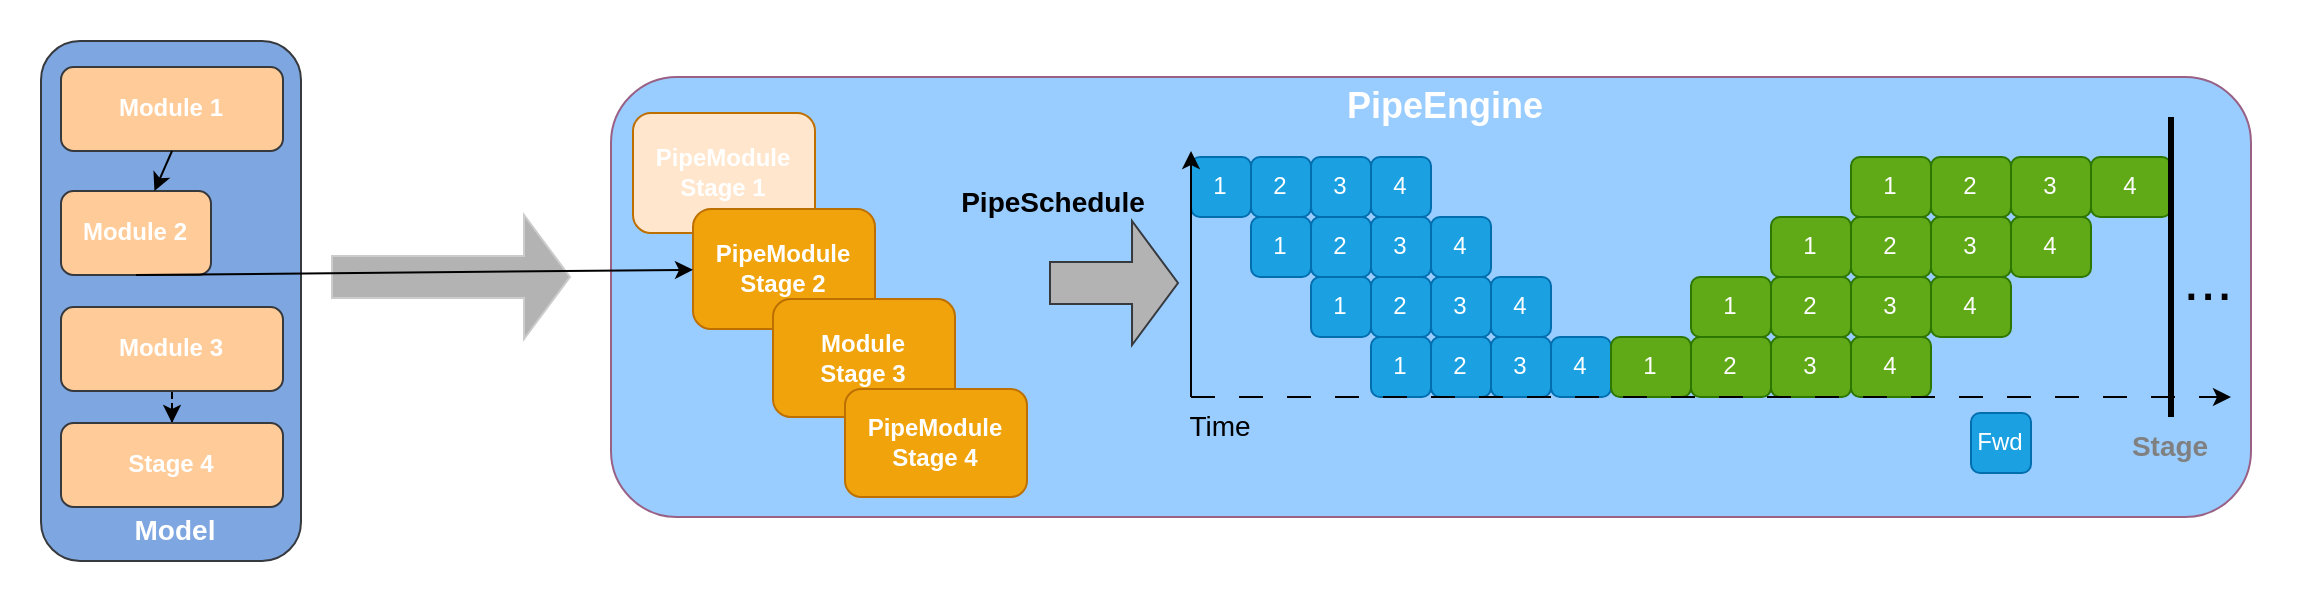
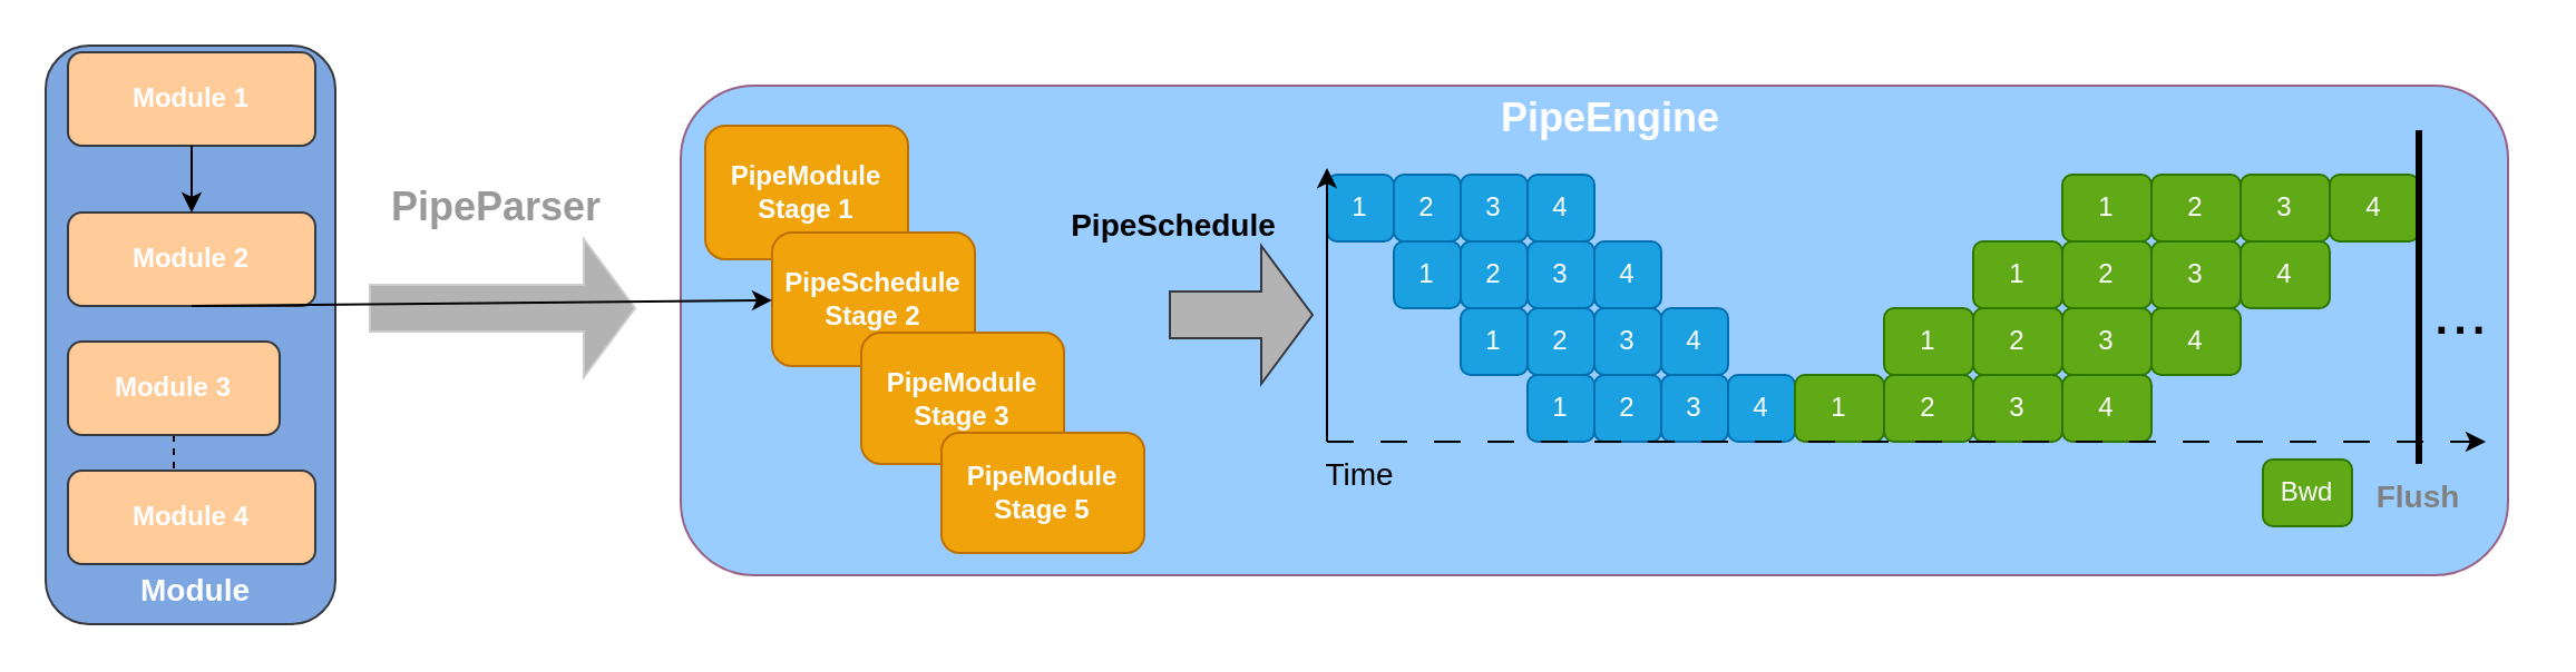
  <mxCell id="0" />
  <mxCell id="1" parent="0" />
  <mxCell id="2" value="" style="rounded=1;whiteSpace=wrap;html=1;fillColor=#7EA6E0;strokeColor=#36393d;" vertex="1" parent="1"><mxGeometry x="20" y="20" width="130" height="260" as="geometry" /></mxCell>
  <mxCell id="3" value="&lt;div&gt;&lt;b&gt;&lt;font color=&quot;#ffffff&quot;&gt;PipeEngine&lt;/font&gt;&lt;/b&gt;&lt;/div&gt;" style="rounded=1;whiteSpace=wrap;html=1;fillColor=#99CCFF;gradientColor=none;strokeColor=#996185;" vertex="1" parent="1"><mxGeometry x="305" y="38" width="820" height="220" as="geometry" /></mxCell>
  <mxCell id="4" value="1" style="rounded=1;whiteSpace=wrap;html=1;fillColor=#1ba1e2;strokeColor=#006EAF;fontColor=#ffffff;" vertex="1" parent="1"><mxGeometry x="595" y="78" width="30" height="30" as="geometry" /></mxCell>
  <mxCell id="5" value="2" style="rounded=1;whiteSpace=wrap;html=1;fillColor=#1ba1e2;strokeColor=#006EAF;fontColor=#ffffff;" vertex="1" parent="1"><mxGeometry x="625" y="78" width="30" height="30" as="geometry" /></mxCell>
  <mxCell id="6" value="3" style="rounded=1;whiteSpace=wrap;html=1;fillColor=#1ba1e2;strokeColor=#006EAF;fontColor=#ffffff;" vertex="1" parent="1"><mxGeometry x="655" y="78" width="30" height="30" as="geometry" /></mxCell>
  <mxCell id="7" value="4" style="rounded=1;whiteSpace=wrap;html=1;fillColor=#1ba1e2;strokeColor=#006EAF;fontColor=#ffffff;" vertex="1" parent="1"><mxGeometry x="685" y="78" width="30" height="30" as="geometry" /></mxCell>
  <mxCell id="8" value="1" style="rounded=1;whiteSpace=wrap;html=1;fillColor=#1ba1e2;strokeColor=#006EAF;fontColor=#ffffff;" vertex="1" parent="1"><mxGeometry x="625" y="108" width="30" height="30" as="geometry" /></mxCell>
  <mxCell id="9" value="2" style="rounded=1;whiteSpace=wrap;html=1;fillColor=#1ba1e2;strokeColor=#006EAF;fontColor=#ffffff;" vertex="1" parent="1"><mxGeometry x="655" y="108" width="30" height="30" as="geometry" /></mxCell>
  <mxCell id="10" value="3" style="rounded=1;whiteSpace=wrap;html=1;fillColor=#1ba1e2;strokeColor=#006EAF;fontColor=#ffffff;" vertex="1" parent="1"><mxGeometry x="685" y="108" width="30" height="30" as="geometry" /></mxCell>
  <mxCell id="11" value="4" style="rounded=1;whiteSpace=wrap;html=1;fillColor=#1ba1e2;strokeColor=#006EAF;fontColor=#ffffff;" vertex="1" parent="1"><mxGeometry x="715" y="108" width="30" height="30" as="geometry" /></mxCell>
  <mxCell id="12" value="1" style="rounded=1;whiteSpace=wrap;html=1;fillColor=#1ba1e2;strokeColor=#006EAF;fontColor=#ffffff;" vertex="1" parent="1"><mxGeometry x="655" y="138" width="30" height="30" as="geometry" /></mxCell>
  <mxCell id="13" value="2" style="rounded=1;whiteSpace=wrap;html=1;fillColor=#1ba1e2;strokeColor=#006EAF;fontColor=#ffffff;" vertex="1" parent="1"><mxGeometry x="685" y="138" width="30" height="30" as="geometry" /></mxCell>
  <mxCell id="14" value="3" style="rounded=1;whiteSpace=wrap;html=1;fillColor=#1ba1e2;strokeColor=#006EAF;fontColor=#ffffff;" vertex="1" parent="1"><mxGeometry x="715" y="138" width="30" height="30" as="geometry" /></mxCell>
  <mxCell id="15" value="4" style="rounded=1;whiteSpace=wrap;html=1;fillColor=#1ba1e2;strokeColor=#006EAF;fontColor=#ffffff;" vertex="1" parent="1"><mxGeometry x="745" y="138" width="30" height="30" as="geometry" /></mxCell>
  <mxCell id="16" value="1" style="rounded=1;whiteSpace=wrap;html=1;fillColor=#1ba1e2;strokeColor=#006EAF;fontColor=#ffffff;" vertex="1" parent="1"><mxGeometry x="685" y="168" width="30" height="30" as="geometry" /></mxCell>
  <mxCell id="17" value="2" style="rounded=1;whiteSpace=wrap;html=1;fillColor=#1ba1e2;strokeColor=#006EAF;fontColor=#ffffff;" vertex="1" parent="1"><mxGeometry x="715" y="168" width="30" height="30" as="geometry" /></mxCell>
  <mxCell id="18" value="3" style="rounded=1;whiteSpace=wrap;html=1;fillColor=#1ba1e2;strokeColor=#006EAF;fontColor=#ffffff;" vertex="1" parent="1"><mxGeometry x="745" y="168" width="30" height="30" as="geometry" /></mxCell>
  <mxCell id="19" value="4" style="rounded=1;whiteSpace=wrap;html=1;fillColor=#1ba1e2;strokeColor=#006EAF;fontColor=#ffffff;" vertex="1" parent="1"><mxGeometry x="775" y="168" width="30" height="30" as="geometry" /></mxCell>
  <mxCell id="20" value="1" style="rounded=1;whiteSpace=wrap;html=1;fillColor=#60a917;strokeColor=#2D7600;fontColor=#ffffff;" vertex="1" parent="1"><mxGeometry x="805" y="168" width="40" height="30" as="geometry" /></mxCell>
  <mxCell id="21" value="2" style="rounded=1;whiteSpace=wrap;html=1;fillColor=#60a917;strokeColor=#2D7600;fontColor=#ffffff;" vertex="1" parent="1"><mxGeometry x="845" y="168" width="40" height="30" as="geometry" /></mxCell>
  <mxCell id="22" value="3" style="rounded=1;whiteSpace=wrap;html=1;fillColor=#60a917;strokeColor=#2D7600;fontColor=#ffffff;" vertex="1" parent="1"><mxGeometry x="885" y="168" width="40" height="30" as="geometry" /></mxCell>
  <mxCell id="23" value="4" style="rounded=1;whiteSpace=wrap;html=1;fillColor=#60a917;strokeColor=#2D7600;fontColor=#ffffff;" vertex="1" parent="1"><mxGeometry x="925" y="168" width="40" height="30" as="geometry" /></mxCell>
  <mxCell id="24" value="1" style="rounded=1;whiteSpace=wrap;html=1;fillColor=#60a917;strokeColor=#2D7600;fontColor=#ffffff;" vertex="1" parent="1"><mxGeometry x="845" y="138" width="40" height="30" as="geometry" /></mxCell>
  <mxCell id="25" value="2" style="rounded=1;whiteSpace=wrap;html=1;fillColor=#60a917;strokeColor=#2D7600;fontColor=#ffffff;" vertex="1" parent="1"><mxGeometry x="885" y="138" width="40" height="30" as="geometry" /></mxCell>
  <mxCell id="26" value="3" style="rounded=1;whiteSpace=wrap;html=1;fillColor=#60a917;strokeColor=#2D7600;fontColor=#ffffff;" vertex="1" parent="1"><mxGeometry x="925" y="138" width="40" height="30" as="geometry" /></mxCell>
  <mxCell id="27" value="4" style="rounded=1;whiteSpace=wrap;html=1;fillColor=#60a917;strokeColor=#2D7600;fontColor=#ffffff;" vertex="1" parent="1"><mxGeometry x="965" y="138" width="40" height="30" as="geometry" /></mxCell>
  <mxCell id="28" value="1" style="rounded=1;whiteSpace=wrap;html=1;fillColor=#60a917;strokeColor=#2D7600;fontColor=#ffffff;" vertex="1" parent="1"><mxGeometry x="885" y="108" width="40" height="30" as="geometry" /></mxCell>
  <mxCell id="29" value="2" style="rounded=1;whiteSpace=wrap;html=1;fillColor=#60a917;strokeColor=#2D7600;fontColor=#ffffff;" vertex="1" parent="1"><mxGeometry x="925" y="108" width="40" height="30" as="geometry" /></mxCell>
  <mxCell id="30" value="3" style="rounded=1;whiteSpace=wrap;html=1;fillColor=#60a917;strokeColor=#2D7600;fontColor=#ffffff;" vertex="1" parent="1"><mxGeometry x="965" y="108" width="40" height="30" as="geometry" /></mxCell>
  <mxCell id="31" value="4" style="rounded=1;whiteSpace=wrap;html=1;fillColor=#60a917;strokeColor=#2D7600;fontColor=#ffffff;" vertex="1" parent="1"><mxGeometry x="1005" y="108" width="40" height="30" as="geometry" /></mxCell>
  <mxCell id="32" value="1" style="rounded=1;whiteSpace=wrap;html=1;fillColor=#60a917;strokeColor=#2D7600;fontColor=#ffffff;" vertex="1" parent="1"><mxGeometry x="925" y="78" width="40" height="30" as="geometry" /></mxCell>
  <mxCell id="33" value="2" style="rounded=1;whiteSpace=wrap;html=1;fillColor=#60a917;strokeColor=#2D7600;fontColor=#ffffff;" vertex="1" parent="1"><mxGeometry x="965" y="78" width="40" height="30" as="geometry" /></mxCell>
  <mxCell id="34" value="3" style="rounded=1;whiteSpace=wrap;html=1;fillColor=#60a917;strokeColor=#2D7600;fontColor=#ffffff;" vertex="1" parent="1"><mxGeometry x="1005" y="78" width="40" height="30" as="geometry" /></mxCell>
  <mxCell id="35" value="4" style="rounded=1;whiteSpace=wrap;html=1;fillColor=#60a917;strokeColor=#2D7600;fontColor=#ffffff;" vertex="1" parent="1"><mxGeometry x="1045" y="78" width="40" height="30" as="geometry" /></mxCell>
  <mxCell id="36" value="" style="endArrow=none;html=1;rounded=0;strokeWidth=3;" edge="1" parent="1"><mxGeometry width="50" height="50" relative="1" as="geometry"><mxPoint x="1085" y="208" as="sourcePoint" /><mxPoint x="1085" y="58" as="targetPoint" /></mxGeometry></mxCell>
- <mxCell id="37" value="&lt;font color=&quot;#808080&quot; style=&quot;font-size: 14px;&quot;&gt;&lt;b&gt;Stage&lt;/b&gt;&lt;/font&gt;" style="text;html=1;align=center;verticalAlign=middle;whiteSpace=wrap;rounded=0;" vertex="1" parent="1"><mxGeometry x="1055" y="208" width="60" height="30" as="geometry" /></mxCell>
+ <mxCell id="37" value="&lt;font color=&quot;#808080&quot; style=&quot;font-size: 14px;&quot;&gt;&lt;b&gt;Flush&lt;/b&gt;&lt;/font&gt;" style="text;html=1;align=center;verticalAlign=middle;whiteSpace=wrap;rounded=0;" vertex="1" parent="1"><mxGeometry x="1055" y="208" width="60" height="30" as="geometry" /></mxCell>
  <mxCell id="38" value="&lt;font style=&quot;font-size: 30px;&quot;&gt;...&lt;/font&gt;" style="text;html=1;align=center;verticalAlign=middle;whiteSpace=wrap;rounded=0;strokeWidth=6;" vertex="1" parent="1"><mxGeometry x="1074" y="124" width="60" height="30" as="geometry" /></mxCell>
  <mxCell id="39" value="" style="endArrow=classic;html=1;rounded=0;dashed=1;dashPattern=12 12;" edge="1" parent="1"><mxGeometry width="50" height="50" relative="1" as="geometry"><mxPoint x="595" y="198" as="sourcePoint" /><mxPoint x="1115" y="198" as="targetPoint" /></mxGeometry></mxCell>
  <mxCell id="40" value="&lt;font style=&quot;font-size: 14px;&quot;&gt;Time&lt;/font&gt;" style="text;html=1;align=center;verticalAlign=middle;whiteSpace=wrap;rounded=0;" vertex="1" parent="1"><mxGeometry x="580" y="198" width="60" height="30" as="geometry" /></mxCell>
- <mxCell id="41" value="&lt;font color=&quot;#ffffff&quot;&gt;&lt;b&gt;PipeModule&lt;/b&gt;&lt;/font&gt;&lt;div&gt;&lt;font color=&quot;#ffffff&quot;&gt;&lt;b&gt;Stage 1&lt;/b&gt;&lt;/font&gt;&lt;/div&gt;" style="rounded=1;whiteSpace=wrap;html=1;fillColor=#ffe6cc;fontColor=#000000;strokeColor=#BD7000;" vertex="1" parent="1"><mxGeometry x="316" y="56" width="91" height="60" as="geometry" /></mxCell>
- <mxCell id="42" value="&lt;font color=&quot;#ffffff&quot;&gt;&lt;b&gt;PipeModule&lt;/b&gt;&lt;/font&gt;&lt;div&gt;&lt;font color=&quot;#ffffff&quot;&gt;&lt;b&gt;Stage 2&lt;/b&gt;&lt;/font&gt;&lt;/div&gt;" style="rounded=1;whiteSpace=wrap;html=1;fillColor=#f0a30a;fontColor=#000000;strokeColor=#BD7000;" vertex="1" parent="1"><mxGeometry x="346" y="104" width="91" height="60" as="geometry" /></mxCell>
- <mxCell id="43" value="&lt;font color=&quot;#ffffff&quot;&gt;&lt;b&gt;Module&lt;/b&gt;&lt;/font&gt;&lt;div&gt;&lt;font color=&quot;#ffffff&quot;&gt;&lt;b&gt;Stage 3&lt;/b&gt;&lt;/font&gt;&lt;/div&gt;" style="rounded=1;whiteSpace=wrap;html=1;fillColor=#f0a30a;fontColor=#000000;strokeColor=#BD7000;" vertex="1" parent="1"><mxGeometry x="386" y="149" width="91" height="59" as="geometry" /></mxCell>
- <mxCell id="44" value="&lt;font color=&quot;#ffffff&quot;&gt;&lt;b&gt;PipeModule&lt;/b&gt;&lt;/font&gt;&lt;div&gt;&lt;font color=&quot;#ffffff&quot;&gt;&lt;b&gt;Stage 4&lt;/b&gt;&lt;/font&gt;&lt;/div&gt;" style="rounded=1;whiteSpace=wrap;html=1;fillColor=#f0a30a;fontColor=#000000;strokeColor=#BD7000;" vertex="1" parent="1"><mxGeometry x="422" y="194" width="91" height="54" as="geometry" /></mxCell>
+ <mxCell id="41" value="&lt;font color=&quot;#ffffff&quot;&gt;&lt;b&gt;PipeModule&lt;/b&gt;&lt;/font&gt;&lt;div&gt;&lt;font color=&quot;#ffffff&quot;&gt;&lt;b&gt;Stage 1&lt;/b&gt;&lt;/font&gt;&lt;/div&gt;" style="rounded=1;whiteSpace=wrap;html=1;fillColor=#f0a30a;fontColor=#000000;strokeColor=#BD7000;" vertex="1" parent="1"><mxGeometry x="316" y="56" width="91" height="60" as="geometry" /></mxCell>
+ <mxCell id="42" value="&lt;font color=&quot;#ffffff&quot;&gt;&lt;b&gt;PipeSchedule&lt;/b&gt;&lt;/font&gt;&lt;div&gt;&lt;font color=&quot;#ffffff&quot;&gt;&lt;b&gt;Stage 2&lt;/b&gt;&lt;/font&gt;&lt;/div&gt;" style="rounded=1;whiteSpace=wrap;html=1;fillColor=#f0a30a;fontColor=#000000;strokeColor=#BD7000;" vertex="1" parent="1"><mxGeometry x="346" y="104" width="91" height="60" as="geometry" /></mxCell>
+ <mxCell id="43" value="&lt;font color=&quot;#ffffff&quot;&gt;&lt;b&gt;PipeModule&lt;/b&gt;&lt;/font&gt;&lt;div&gt;&lt;font color=&quot;#ffffff&quot;&gt;&lt;b&gt;Stage 3&lt;/b&gt;&lt;/font&gt;&lt;/div&gt;" style="rounded=1;whiteSpace=wrap;html=1;fillColor=#f0a30a;fontColor=#000000;strokeColor=#BD7000;" vertex="1" parent="1"><mxGeometry x="386" y="149" width="91" height="59" as="geometry" /></mxCell>
+ <mxCell id="44" value="&lt;font color=&quot;#ffffff&quot;&gt;&lt;b&gt;PipeModule&lt;/b&gt;&lt;/font&gt;&lt;div&gt;&lt;font color=&quot;#ffffff&quot;&gt;&lt;b&gt;Stage 5&lt;/b&gt;&lt;/font&gt;&lt;/div&gt;" style="rounded=1;whiteSpace=wrap;html=1;fillColor=#f0a30a;fontColor=#000000;strokeColor=#BD7000;" vertex="1" parent="1"><mxGeometry x="422" y="194" width="91" height="54" as="geometry" /></mxCell>
  <mxCell id="45" value="" style="shape=flexArrow;endArrow=classic;html=1;rounded=0;fillColor=#B3B3B3;strokeColor=#36393d;width=21;endSize=7.33;endWidth=40;" edge="1" parent="1"><mxGeometry width="50" height="50" relative="1" as="geometry"><mxPoint x="524" y="141" as="sourcePoint" /><mxPoint x="589" y="141" as="targetPoint" /></mxGeometry></mxCell>
  <mxCell id="46" value="&lt;font size=&quot;1&quot; color=&quot;#ffffff&quot; style=&quot;&quot;&gt;&lt;b style=&quot;font-size: 18px;&quot;&gt;PipeEngine&lt;/b&gt;&lt;/font&gt;" style="text;html=1;align=center;verticalAlign=middle;whiteSpace=wrap;rounded=0;" vertex="1" parent="1"><mxGeometry x="655" y="38" width="135" height="30" as="geometry" /></mxCell>
  <mxCell id="47" value="" style="endArrow=classic;html=1;rounded=0;" edge="1" parent="1"><mxGeometry width="50" height="50" relative="1" as="geometry"><mxPoint x="595" y="198" as="sourcePoint" /><mxPoint x="595" y="75" as="targetPoint" /></mxGeometry></mxCell>
- <mxCell id="48" value="Fwd" style="rounded=1;whiteSpace=wrap;html=1;fillColor=#1ba1e2;strokeColor=#006EAF;fontColor=#ffffff;" vertex="1" parent="1"><mxGeometry x="985" y="206" width="30" height="30" as="geometry" /></mxCell>
+ <mxCell id="49" value="Bwd" style="rounded=1;whiteSpace=wrap;html=1;fillColor=#60a917;strokeColor=#2D7600;fontColor=#ffffff;" vertex="1" parent="1"><mxGeometry x="1015" y="206" width="40" height="30" as="geometry" /></mxCell>
  <mxCell id="50" value="" style="shape=flexArrow;endArrow=classic;html=1;rounded=0;fillColor=#B3B3B3;strokeColor=#CCCCCC;width=21;endSize=7.33;endWidth=40;" edge="1" parent="1"><mxGeometry width="50" height="50" relative="1" as="geometry"><mxPoint x="165" y="138" as="sourcePoint" /><mxPoint x="285" y="138" as="targetPoint" /></mxGeometry></mxCell>
- <mxCell id="51" value="&lt;font color=&quot;#ffffff&quot;&gt;&lt;b&gt;Module 1&lt;/b&gt;&lt;/font&gt;" style="rounded=1;whiteSpace=wrap;html=1;fillColor=#ffcc99;strokeColor=#36393d;" vertex="1" parent="1"><mxGeometry x="30" y="33" width="111" height="42" as="geometry" /></mxCell>
- <mxCell id="52" value="&lt;font color=&quot;#ffffff&quot;&gt;&lt;b&gt;Module 2&lt;/b&gt;&lt;/font&gt;" style="rounded=1;whiteSpace=wrap;html=1;fillColor=#ffcc99;strokeColor=#36393d;" vertex="1" parent="1"><mxGeometry x="30" y="95" width="75" height="42" as="geometry" /></mxCell>
+ <mxCell id="51" value="&lt;font color=&quot;#ffffff&quot;&gt;&lt;b&gt;Module 1&lt;/b&gt;&lt;/font&gt;" style="rounded=1;whiteSpace=wrap;html=1;fillColor=#ffcc99;strokeColor=#36393d;" vertex="1" parent="1"><mxGeometry x="30" y="23" width="111" height="42" as="geometry" /></mxCell>
+ <mxCell id="52" value="&lt;font color=&quot;#ffffff&quot;&gt;&lt;b&gt;Module 2&lt;/b&gt;&lt;/font&gt;" style="rounded=1;whiteSpace=wrap;html=1;fillColor=#ffcc99;strokeColor=#36393d;" vertex="1" parent="1"><mxGeometry x="30" y="95" width="111" height="42" as="geometry" /></mxCell>
  <mxCell id="53" value="" style="endArrow=classic;html=1;rounded=0;exitX=0.5;exitY=1;exitDx=0;exitDy=0;" edge="1" parent="1" source="51" target="52"><mxGeometry width="50" height="50" relative="1" as="geometry"><mxPoint x="300" y="31" as="sourcePoint" /><mxPoint x="350" y="-19" as="targetPoint" /></mxGeometry></mxCell>
  <mxCell id="54" value="" style="edgeStyle=orthogonalEdgeStyle;rounded=0;orthogonalLoop=1;jettySize=auto;html=1;dashed=1;" edge="1" parent="1" source="55" target="57"><mxGeometry relative="1" as="geometry" /></mxCell>
- <mxCell id="55" value="&lt;font color=&quot;#ffffff&quot;&gt;&lt;b&gt;Module 3&lt;/b&gt;&lt;/font&gt;" style="rounded=1;whiteSpace=wrap;html=1;fillColor=#ffcc99;strokeColor=#36393d;" vertex="1" parent="1"><mxGeometry x="30" y="153" width="111" height="42" as="geometry" /></mxCell>
+ <mxCell id="55" value="&lt;font color=&quot;#ffffff&quot;&gt;&lt;b&gt;Module 3&lt;/b&gt;&lt;/font&gt;" style="rounded=1;whiteSpace=wrap;html=1;fillColor=#ffcc99;strokeColor=#36393d;" vertex="1" parent="1"><mxGeometry x="30" y="153" width="95" height="42" as="geometry" /></mxCell>
  <mxCell id="56" value="" style="endArrow=classic;html=1;rounded=0;exitX=0.5;exitY=1;exitDx=0;exitDy=0;" edge="1" parent="1" source="52" target="42"><mxGeometry width="50" height="50" relative="1" as="geometry"><mxPoint x="106" y="61" as="sourcePoint" /><mxPoint x="106" y="87" as="targetPoint" /></mxGeometry></mxCell>
- <mxCell id="57" value="&lt;font color=&quot;#ffffff&quot;&gt;&lt;b&gt;Stage 4&lt;/b&gt;&lt;/font&gt;" style="rounded=1;whiteSpace=wrap;html=1;fillColor=#ffcc99;strokeColor=#36393d;" vertex="1" parent="1"><mxGeometry x="30" y="211" width="111" height="42" as="geometry" /></mxCell>
- <mxCell id="59" value="&lt;font color=&quot;#ffffff&quot; style=&quot;font-size: 14px;&quot;&gt;&lt;b&gt;Model&lt;/b&gt;&lt;/font&gt;" style="text;html=1;align=center;verticalAlign=middle;whiteSpace=wrap;rounded=0;" vertex="1" parent="1"><mxGeometry x="20" y="250" width="135" height="30" as="geometry" /></mxCell>
+ <mxCell id="57" value="&lt;font color=&quot;#ffffff&quot;&gt;&lt;b&gt;Module 4&lt;/b&gt;&lt;/font&gt;" style="rounded=1;whiteSpace=wrap;html=1;fillColor=#ffcc99;strokeColor=#36393d;" vertex="1" parent="1"><mxGeometry x="30" y="211" width="111" height="42" as="geometry" /></mxCell>
+ <mxCell id="58" value="&lt;font color=&quot;#999999&quot; size=&quot;1&quot; style=&quot;&quot;&gt;&lt;b style=&quot;font-size: 18px;&quot;&gt;PipeParser&lt;/b&gt;&lt;/font&gt;" style="text;html=1;align=center;verticalAlign=middle;whiteSpace=wrap;rounded=0;" vertex="1" parent="1"><mxGeometry x="155" y="78" width="135" height="30" as="geometry" /></mxCell>
+ <mxCell id="59" value="&lt;font color=&quot;#ffffff&quot; style=&quot;font-size: 14px;&quot;&gt;&lt;b&gt;Module&lt;/b&gt;&lt;/font&gt;" style="text;html=1;align=center;verticalAlign=middle;whiteSpace=wrap;rounded=0;" vertex="1" parent="1"><mxGeometry x="20" y="250" width="135" height="30" as="geometry" /></mxCell>
  <mxCell id="60" value="&lt;font color=&quot;#000000&quot; style=&quot;&quot; size=&quot;1&quot;&gt;&lt;b style=&quot;font-size: 14px;&quot;&gt;PipeSchedule&lt;/b&gt;&lt;/font&gt;" style="text;html=1;align=center;verticalAlign=middle;whiteSpace=wrap;rounded=0;fontColor=#FF9933;" vertex="1" parent="1"><mxGeometry x="459" y="86" width="135" height="30" as="geometry" /></mxCell>
